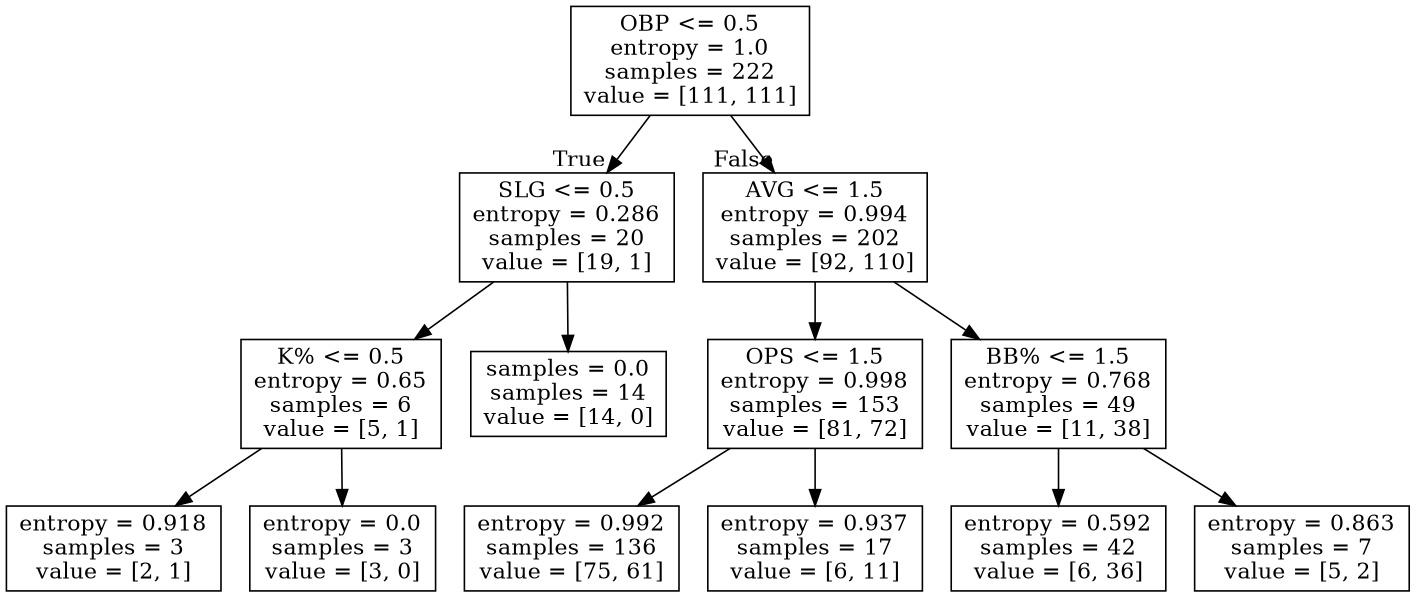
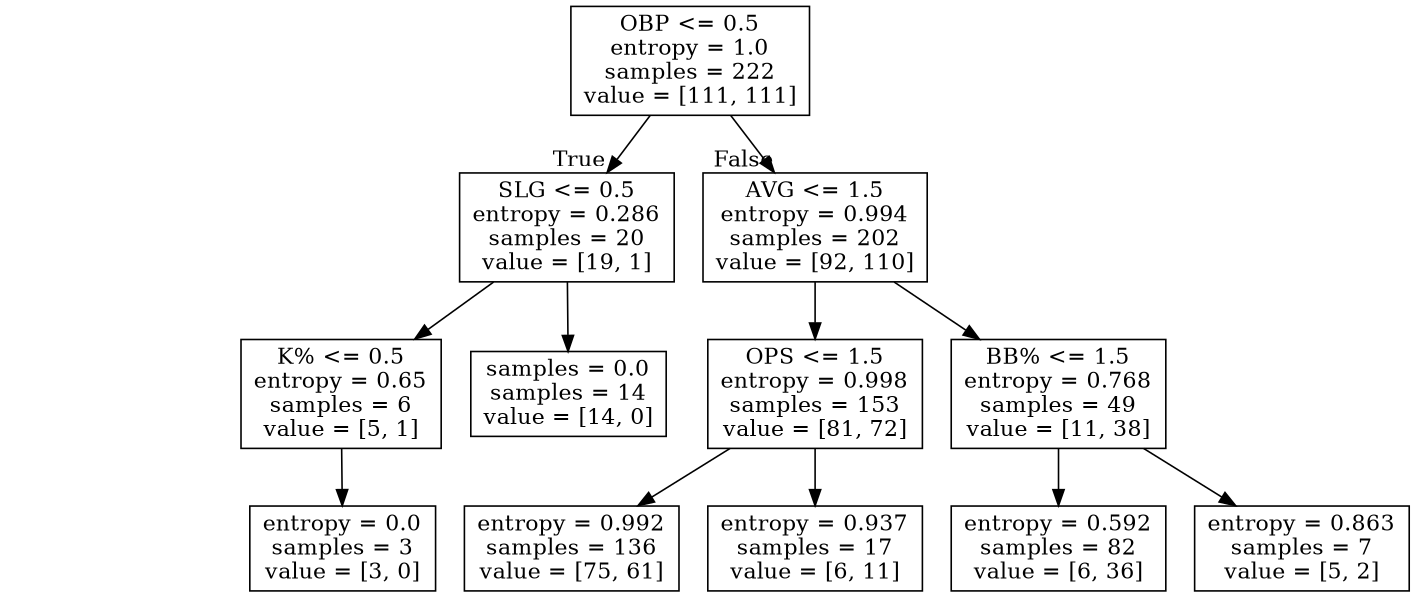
  digraph {
    node [shape=box]
    n1 [label="OBP <= 0.5\nentropy = 1.0\nsamples = 222\nvalue = [111, 111]"]
    n2 [label="SLG <= 0.5\nentropy = 0.286\nsamples = 20\nvalue = [19, 1]"]
    n3 [label="AVG <= 1.5\nentropy = 0.994\nsamples = 202\nvalue = [92, 110]"]
    n4 [label="K% <= 0.5\nentropy = 0.65\nsamples = 6\nvalue = [5, 1]"]
    n5 [label="samples = 0.0\nsamples = 14\nvalue = [14, 0]"]
    n6 [label="OPS <= 1.5\nentropy = 0.998\nsamples = 153\nvalue = [81, 72]"]
    n7 [label="BB% <= 1.5\nentropy = 0.768\nsamples = 49\nvalue = [11, 38]"]
-   n8 [label="entropy = 0.918\nsamples = 3\nvalue = [2, 1]"]
    n9 [label="entropy = 0.0\nsamples = 3\nvalue = [3, 0]"]
    n10 [label="entropy = 0.992\nsamples = 136\nvalue = [75, 61]"]
    n11 [label="entropy = 0.937\nsamples = 17\nvalue = [6, 11]"]
-   n12 [label="entropy = 0.592\nsamples = 42\nvalue = [6, 36]"]
+   n12 [label="entropy = 0.592\nsamples = 82\nvalue = [6, 36]"]
    n13 [label="entropy = 0.863\nsamples = 7\nvalue = [5, 2]"]
    n1 -> n2 [headlabel=True labelangle=45 labeldistance=2.5]
    n1 -> n3 [headlabel=False labelangle=-45 labeldistance=2.5]
    n2 -> n4
    n2 -> n5
    n3 -> n6
    n3 -> n7
-   n4 -> n8
    n4 -> n9
    n6 -> n10
    n6 -> n11
    n7 -> n12
    n7 -> n13
  }
